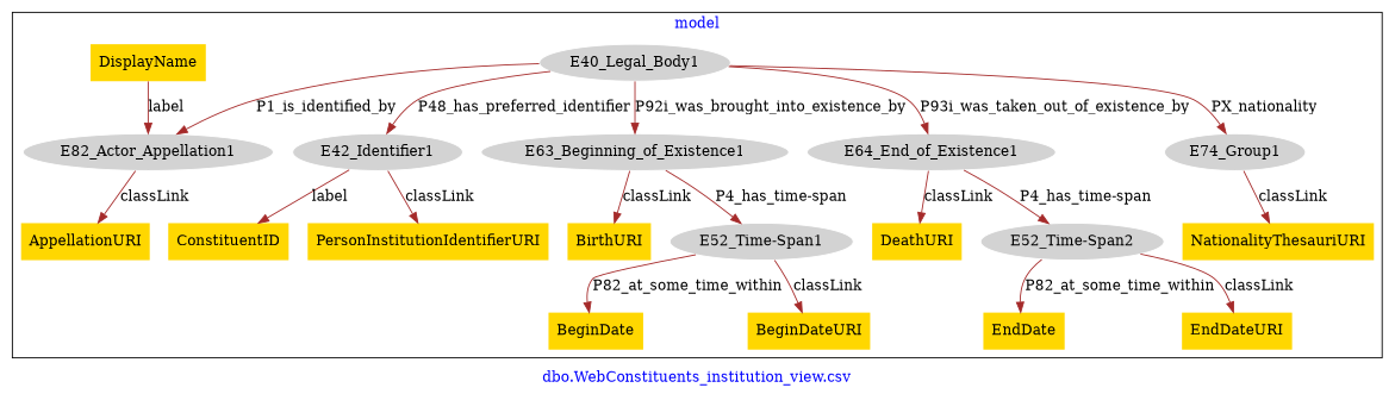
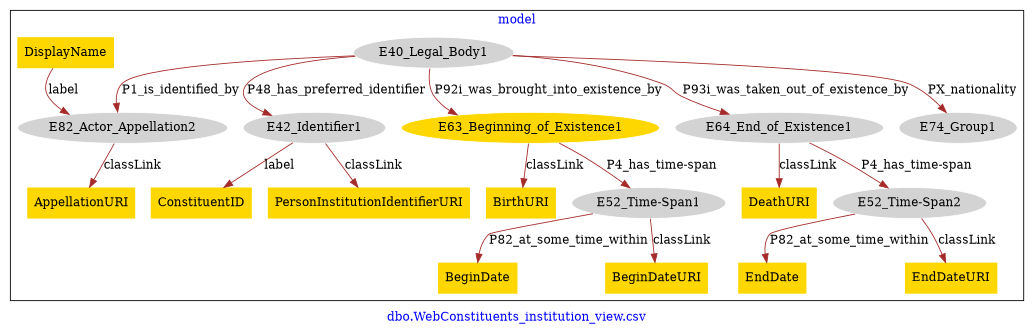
  digraph {
    fontcolor=blue
    fontname="DejaVu Serif"
    label="dbo.WebConstituents_institution_view.csv"
    remincross=true
    node [fillcolor=gold fontname="DejaVu Serif" style=filled shape=plaintext]
    edge [color=brown fontcolor=black fontname="DejaVu Serif"]
    n1 [color=white fillcolor=lightgray label=E40_Legal_Body1 shape=""]
    n2 [color=white fillcolor=lightgray label=E74_Group1 shape=""]
-   n3 [color=white fillcolor=lightgray label=E82_Actor_Appellation1 shape=""]
+   n3 [color=white fillcolor=lightgray label=E82_Actor_Appellation2 shape=""]
    n4 [color=white fillcolor=lightgray label=E42_Identifier1 shape=""]
-   n5 [color=white fillcolor=lightgray label=E63_Beginning_of_Existence1 shape=""]
+   n5 [color=white label=E63_Beginning_of_Existence1 shape=""]
    n6 [color=white fillcolor=lightgray label=E64_End_of_Existence1 shape=""]
    n7 [label=PersonInstitutionIdentifierURI]
    n8 [label=ConstituentID]
    n9 [color=white fillcolor=lightgray label="E52_Time-Span1" shape=""]
    n10 [label=BeginDate]
    n11 [label=BeginDateURI]
    n12 [color=white fillcolor=lightgray label="E52_Time-Span2" shape=""]
    n13 [label=EndDate]
    n14 [label=EndDateURI]
    n15 [label=BirthURI]
    n16 [label=DeathURI]
-   n17 [label=NationalityThesauriURI]
    n18 [label=AppellationURI]
    n19 [label=DisplayName]
    subgraph cluster_1 {
      label=model
      n1
      n2
      n3
      n4
      n5
      n6
      n7
      n8
      n9
      n10
      n11
      n12
      n13
      n14
      n15
      n16
-     n17
      n18
      n19
    }
    n1 -> n2 [label=PX_nationality]
    n1 -> n3 [label=P1_is_identified_by]
    n1 -> n4 [label=P48_has_preferred_identifier]
    n1 -> n5 [label=P92i_was_brought_into_existence_by]
    n1 -> n6 [label=P93i_was_taken_out_of_existence_by]
-   n2 -> n17 [label=classLink]
    n3 -> n18 [label=classLink]
    n4 -> n7 [label=classLink]
    n4 -> n8 [label=label]
    n5 -> n9 [label="P4_has_time-span"]
    n5 -> n15 [label=classLink]
    n6 -> n12 [label="P4_has_time-span"]
    n6 -> n16 [label=classLink]
    n9 -> n10 [label=P82_at_some_time_within]
    n9 -> n11 [label=classLink]
    n12 -> n13 [label=P82_at_some_time_within]
    n12 -> n14 [label=classLink]
    n19 -> n3 [label=label]
  }
